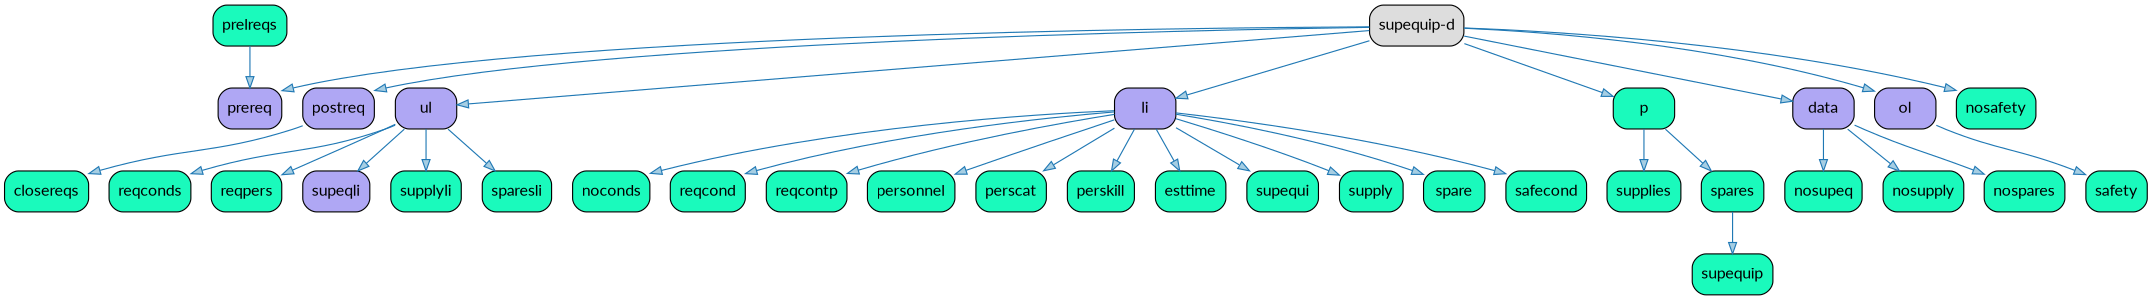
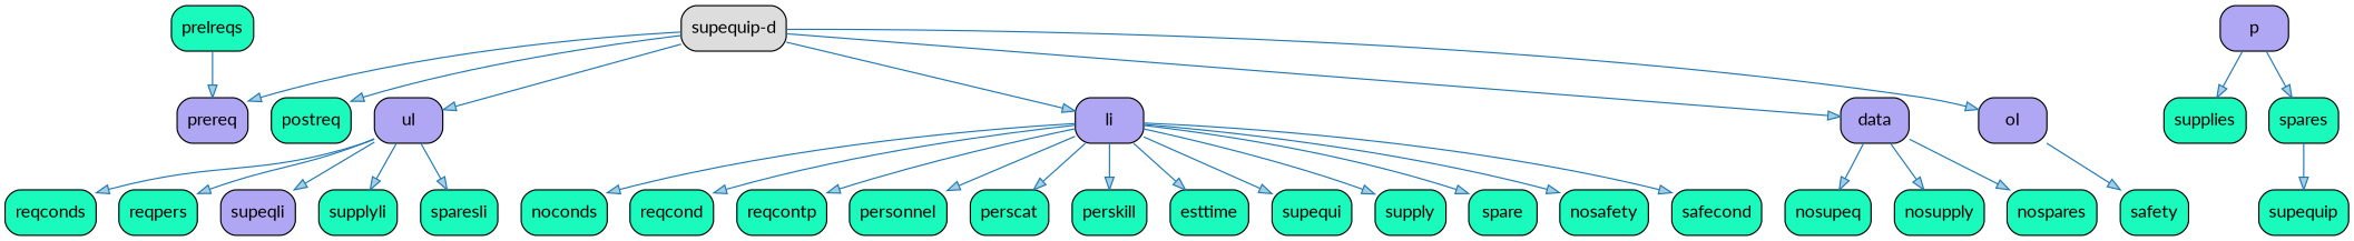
  strict digraph {
    fontname=Lato
    node [fillcolor="#1AFABC" fontname=Lato shape=Mrecord style=filled]
    edge [color="#1f78b4" fillcolor="#a6cee3" fontname=Lato]
    n1 [fillcolor="#DDDDDD" label="supequip-d"]
    n2 [fillcolor="#AFA7F4" label=prereq]
-   n3 [fillcolor="#AFA7F4" label=postreq]
+   n3 [label=postreq]
    n4 [fillcolor="#AFA7F4" label=ul]
    n5 [fillcolor="#AFA7F4" label=li]
-   n6 [label=p]
+   n6 [fillcolor="#AFA7F4" label=p]
    n7 [fillcolor="#AFA7F4" label=data]
    n8 [fillcolor="#AFA7F4" label=ol]
-   n9 [label=closereqs]
    n10 [label=reqconds]
    n11 [label=reqpers]
    n12 [fillcolor="#AFA7F4" label=supeqli]
    n13 [label=supplyli]
    n14 [label=sparesli]
    n15 [label=noconds]
    n16 [label=reqcond]
    n17 [label=reqcontp]
    n18 [label=personnel]
    n19 [label=perscat]
    n20 [label=perskill]
    n21 [label=esttime]
    n22 [label=supequi]
    n23 [label=supply]
    n24 [label=spare]
    n25 [label=nosafety]
    n26 [label=safecond]
    n27 [label=supplies]
    n28 [label=spares]
    n29 [label=nosupeq]
    n30 [label=nosupply]
    n31 [label=nospares]
    n32 [label=safety]
    n33 [label=prelreqs]
    n34 [label=supequip]
    n1 -> n2
    n1 -> n3
    n1 -> n4
    n1 -> n5
-   n1 -> n6
    n1 -> n7
    n1 -> n8
-   n3 -> n9
    n4 -> n10
    n4 -> n11
    n4 -> n12
    n4 -> n13
    n4 -> n14
    n5 -> n15
    n5 -> n16
    n5 -> n17
    n5 -> n18
    n5 -> n19
    n5 -> n20
    n5 -> n21
    n5 -> n22
    n5 -> n23
    n5 -> n24
-   n1 -> n25
+   n5 -> n25
    n5 -> n26
    n6 -> n27
    n6 -> n28
    n7 -> n29
    n7 -> n30
    n7 -> n31
    n8 -> n32
    n28 -> n34
    n33 -> n2
  }
